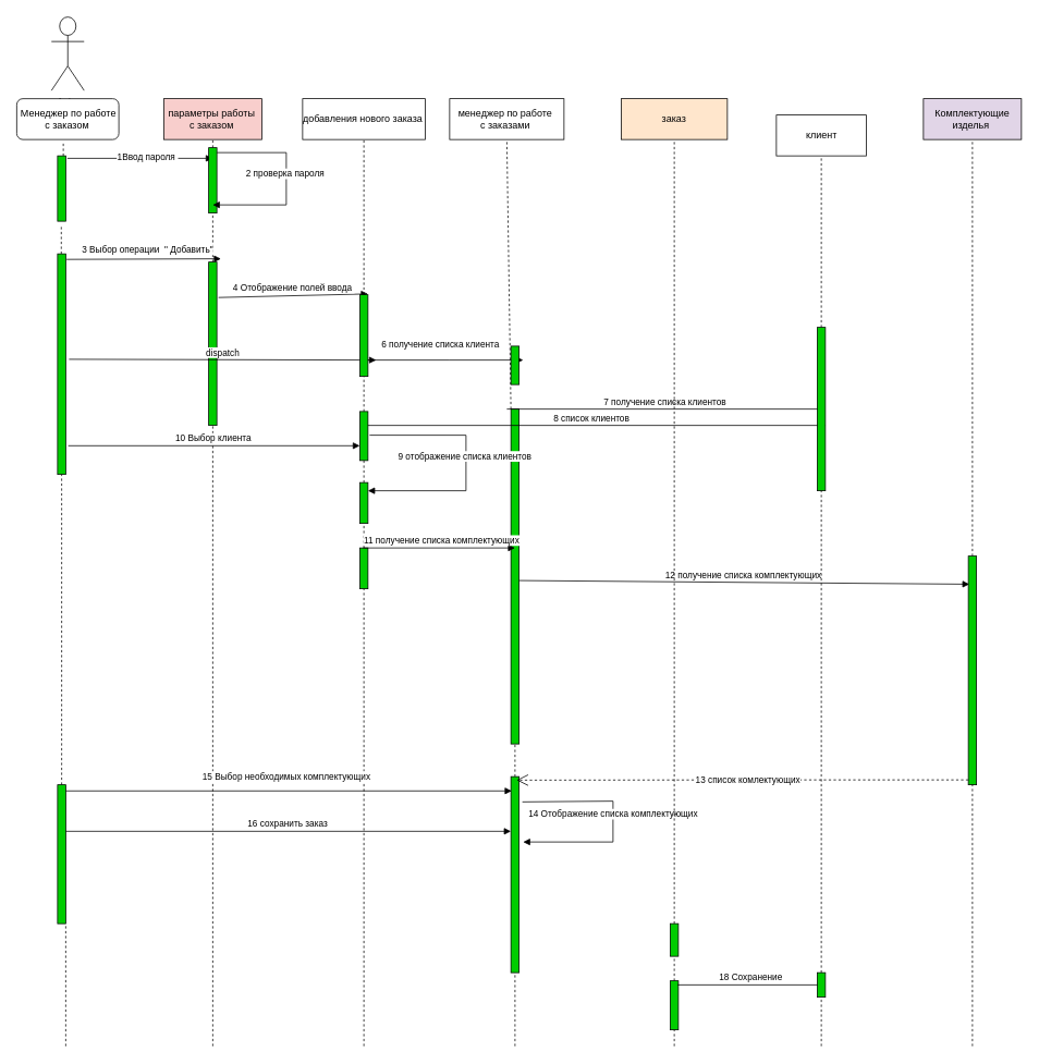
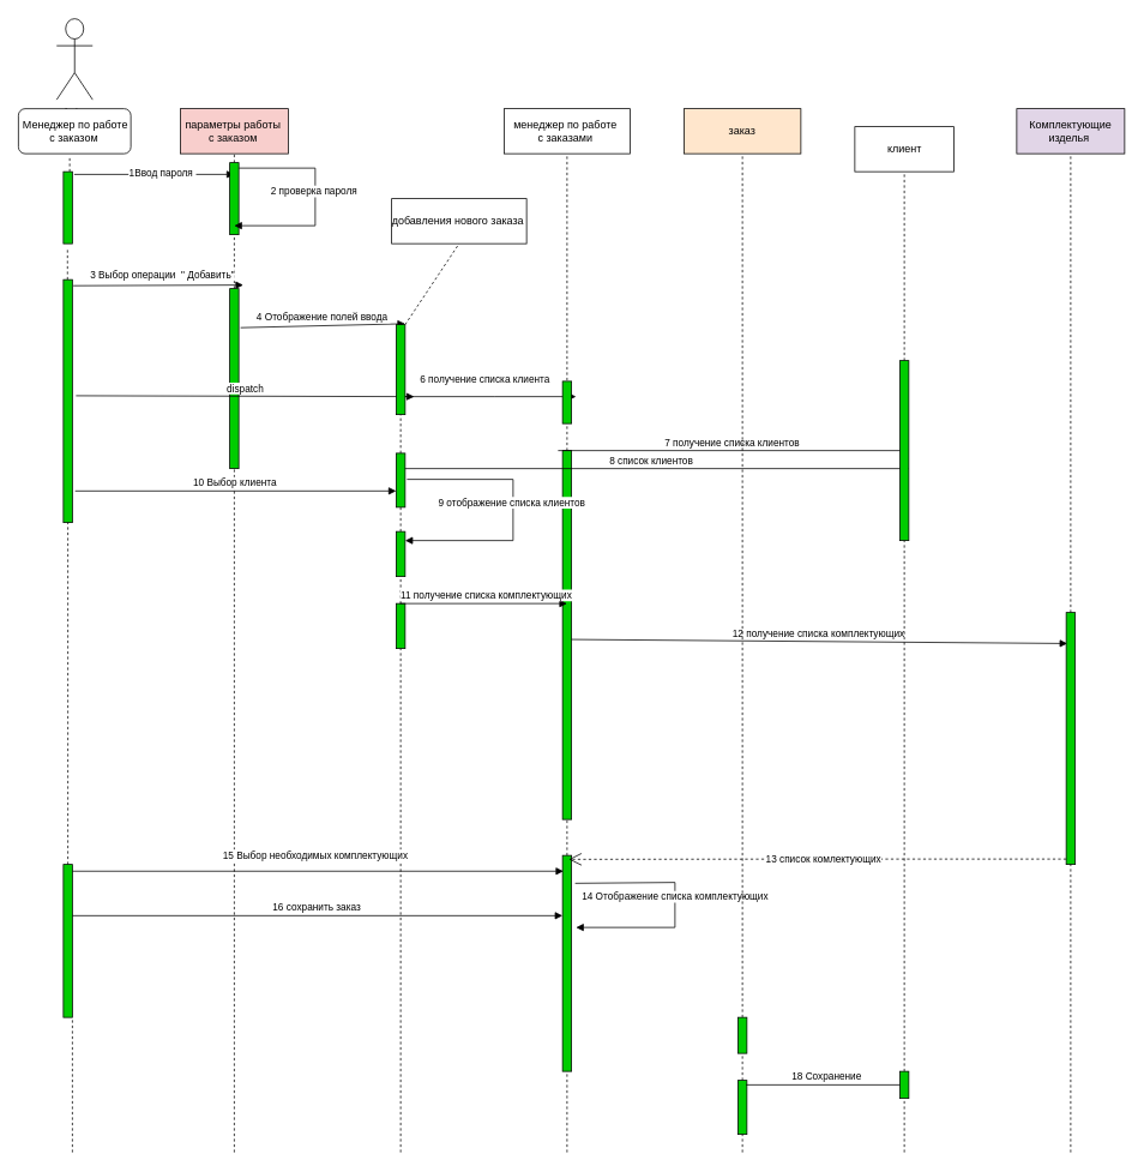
  <mxCell id="0" />
  <mxCell id="1" parent="0" />
  <mxCell id="2" value="Actor" style="shape=umlActor;verticalLabelPosition=bottom;verticalAlign=top;html=1;outlineConnect=0;" parent="1" vertex="1"><mxGeometry x="62.5" y="20" width="40" height="90" as="geometry" /></mxCell>
  <mxCell id="3" value="Менеджер по работе&lt;br&gt;с заказом&amp;nbsp;" style="html=1;rounded=1;" parent="1" vertex="1"><mxGeometry x="20" y="120" width="125" height="50" as="geometry" /></mxCell>
  <mxCell id="4" value="параметры работы&amp;nbsp;&lt;br&gt;с заказом&amp;nbsp;" style="html=1;fillColor=#f8cecc;" parent="1" vertex="1"><mxGeometry x="200" y="120" width="120" height="50" as="geometry" /></mxCell>
- <mxCell id="5" value="добавления нового заказа&amp;nbsp;" style="html=1;" parent="1" vertex="1"><mxGeometry x="370" y="120" width="150" height="50" as="geometry" /></mxCell>
- <mxCell id="6" value="менеджер по работе&amp;nbsp;&lt;br&gt;с заказами&amp;nbsp;" style="rounded=0;whiteSpace=wrap;html=1;" parent="1" vertex="1"><mxGeometry x="550" y="120" width="140" height="50" as="geometry" /></mxCell>
+ <mxCell id="5" value="добавления нового заказа&amp;nbsp;" style="html=1;" parent="1" vertex="1"><mxGeometry x="435" y="220" width="150" height="50" as="geometry" /></mxCell>
+ <mxCell id="6" value="менеджер по работе&amp;nbsp;&lt;br&gt;с заказами&amp;nbsp;" style="rounded=0;whiteSpace=wrap;html=1;" parent="1" vertex="1"><mxGeometry x="560" y="120" width="140" height="50" as="geometry" /></mxCell>
  <mxCell id="7" value="заказ" style="rounded=0;whiteSpace=wrap;html=1;fillColor=#ffe6cc;" parent="1" vertex="1"><mxGeometry x="760" y="120" width="130" height="50" as="geometry" /></mxCell>
  <mxCell id="8" value="клиент" style="html=1;" parent="1" vertex="1"><mxGeometry x="950" y="140" width="110" height="50" as="geometry" /></mxCell>
  <mxCell id="9" value="Комплектующие изделья&amp;nbsp;" style="rounded=0;whiteSpace=wrap;html=1;fillColor=#e1d5e7;" parent="1" vertex="1"><mxGeometry x="1130" y="120" width="120" height="50" as="geometry" /></mxCell>
  <mxCell id="10" value="" style="endArrow=none;dashed=1;html=1;rounded=0;entryX=0.456;entryY=1.08;entryDx=0;entryDy=0;entryPerimeter=0;startArrow=none;" parent="1" source="16" target="3" edge="1"><mxGeometry width="50" height="50" relative="1" as="geometry"><mxPoint x="77" y="630" as="sourcePoint" /><mxPoint x="680" y="280" as="targetPoint" /></mxGeometry></mxCell>
  <mxCell id="11" value="" style="endArrow=none;dashed=1;html=1;rounded=0;entryX=0.5;entryY=1;entryDx=0;entryDy=0;startArrow=none;" parent="1" source="19" target="4" edge="1"><mxGeometry width="50" height="50" relative="1" as="geometry"><mxPoint x="260" y="630" as="sourcePoint" /><mxPoint x="680" y="280" as="targetPoint" /></mxGeometry></mxCell>
  <mxCell id="12" value="" style="endArrow=none;dashed=1;html=1;rounded=0;entryX=0.5;entryY=1;entryDx=0;entryDy=0;startArrow=none;" parent="1" source="29" target="5" edge="1"><mxGeometry width="50" height="50" relative="1" as="geometry"><mxPoint x="450" y="640" as="sourcePoint" /><mxPoint x="680" y="280" as="targetPoint" /></mxGeometry></mxCell>
  <mxCell id="13" value="" style="endArrow=none;dashed=1;html=1;rounded=0;entryX=0.5;entryY=1;entryDx=0;entryDy=0;startArrow=none;" parent="1" source="33" target="6" edge="1"><mxGeometry width="50" height="50" relative="1" as="geometry"><mxPoint x="630" y="800" as="sourcePoint" /><mxPoint x="680" y="280" as="targetPoint" /></mxGeometry></mxCell>
  <mxCell id="14" value="" style="endArrow=none;dashed=1;html=1;rounded=0;entryX=0.5;entryY=1;entryDx=0;entryDy=0;startArrow=none;" parent="1" source="58" target="8" edge="1"><mxGeometry width="50" height="50" relative="1" as="geometry"><mxPoint x="1010" y="1280" as="sourcePoint" /><mxPoint x="680" y="280" as="targetPoint" /></mxGeometry></mxCell>
  <mxCell id="15" value="" style="endArrow=none;dashed=1;html=1;rounded=0;entryX=0.5;entryY=1;entryDx=0;entryDy=0;" parent="1" target="9" edge="1"><mxGeometry width="50" height="50" relative="1" as="geometry"><mxPoint x="1190" y="1280" as="sourcePoint" /><mxPoint x="680" y="280" as="targetPoint" /></mxGeometry></mxCell>
  <mxCell id="16" value="" style="html=1;points=[];perimeter=orthogonalPerimeter;fillColor=#00CC00;" parent="1" vertex="1"><mxGeometry x="70" y="190" width="10" height="80" as="geometry" /></mxCell>
  <mxCell id="17" value="" style="endArrow=none;dashed=1;html=1;rounded=0;entryX=0.456;entryY=1.08;entryDx=0;entryDy=0;entryPerimeter=0;startArrow=none;" parent="1" source="22" target="16" edge="1"><mxGeometry width="50" height="50" relative="1" as="geometry"><mxPoint x="77" y="630" as="sourcePoint" /><mxPoint x="77" y="174" as="targetPoint" /></mxGeometry></mxCell>
  <mxCell id="18" value="1Ввод пароля&amp;nbsp;" style="html=1;verticalAlign=bottom;endArrow=block;rounded=0;exitX=1.2;exitY=0.038;exitDx=0;exitDy=0;exitPerimeter=0;" parent="1" source="16" edge="1"><mxGeometry x="0.101" y="-7" width="80" relative="1" as="geometry"><mxPoint x="620" y="300" as="sourcePoint" /><mxPoint x="260" y="193" as="targetPoint" /><Array as="points" /><mxPoint as="offset" /></mxGeometry></mxCell>
  <mxCell id="19" value="" style="html=1;points=[];perimeter=orthogonalPerimeter;fillColor=#00CC00;" parent="1" vertex="1"><mxGeometry x="255" y="180" width="10" height="80" as="geometry" /></mxCell>
  <mxCell id="20" value="" style="endArrow=none;dashed=1;html=1;rounded=0;entryX=0.5;entryY=1;entryDx=0;entryDy=0;startArrow=none;" parent="1" source="25" target="19" edge="1"><mxGeometry width="50" height="50" relative="1" as="geometry"><mxPoint x="260" y="630" as="sourcePoint" /><mxPoint x="260" y="170" as="targetPoint" /></mxGeometry></mxCell>
  <mxCell id="21" value="2 проверка пароля&amp;nbsp;" style="html=1;verticalAlign=bottom;endArrow=block;rounded=0;exitX=1;exitY=0.075;exitDx=0;exitDy=0;exitPerimeter=0;" parent="1" source="19" edge="1"><mxGeometry width="80" relative="1" as="geometry"><mxPoint x="620" y="300" as="sourcePoint" /><mxPoint x="260" y="250" as="targetPoint" /><Array as="points"><mxPoint x="350" y="186" /><mxPoint x="350" y="250" /><mxPoint x="260" y="250" /></Array></mxGeometry></mxCell>
  <mxCell id="22" value="" style="html=1;points=[];perimeter=orthogonalPerimeter;fillColor=#00CC00;" parent="1" vertex="1"><mxGeometry x="70" y="310" width="10" height="270" as="geometry" /></mxCell>
  <mxCell id="23" value="" style="endArrow=none;dashed=1;html=1;rounded=0;startArrow=none;" parent="1" source="51" edge="1"><mxGeometry width="50" height="50" relative="1" as="geometry"><mxPoint x="80" y="1120" as="sourcePoint" /><mxPoint x="75" y="580" as="targetPoint" /></mxGeometry></mxCell>
  <mxCell id="24" value="3 Выбор операции&amp;nbsp; &quot; Добавить&quot;" style="html=1;verticalAlign=bottom;endArrow=block;rounded=0;exitX=1.1;exitY=0.025;exitDx=0;exitDy=0;exitPerimeter=0;" parent="1" source="22" edge="1"><mxGeometry x="0.048" y="2" width="80" relative="1" as="geometry"><mxPoint x="30" y="290" as="sourcePoint" /><mxPoint x="270" y="316" as="targetPoint" /><mxPoint as="offset" /></mxGeometry></mxCell>
  <mxCell id="25" value="" style="html=1;points=[];perimeter=orthogonalPerimeter;fillColor=#00CC00;" parent="1" vertex="1"><mxGeometry x="255" y="320" width="10" height="200" as="geometry" /></mxCell>
  <mxCell id="26" value="" style="endArrow=none;dashed=1;html=1;rounded=0;entryX=0.5;entryY=1;entryDx=0;entryDy=0;" parent="1" target="25" edge="1"><mxGeometry width="50" height="50" relative="1" as="geometry"><mxPoint x="260" y="1280" as="sourcePoint" /><mxPoint x="260" y="260" as="targetPoint" /></mxGeometry></mxCell>
  <mxCell id="27" value="4 Отображение полей ввода&amp;nbsp;" style="html=1;verticalAlign=bottom;endArrow=block;rounded=0;exitX=1.2;exitY=0.217;exitDx=0;exitDy=0;exitPerimeter=0;" parent="1" source="25" edge="1"><mxGeometry width="80" relative="1" as="geometry"><mxPoint x="620" y="500" as="sourcePoint" /><mxPoint x="450" y="359" as="targetPoint" /></mxGeometry></mxCell>
  <mxCell id="28" value="dispatch" style="html=1;verticalAlign=bottom;endArrow=block;rounded=0;exitX=1.4;exitY=0.478;exitDx=0;exitDy=0;exitPerimeter=0;" parent="1" source="22" edge="1"><mxGeometry width="80" relative="1" as="geometry"><mxPoint x="620" y="500" as="sourcePoint" /><mxPoint x="460" y="440" as="targetPoint" /></mxGeometry></mxCell>
  <mxCell id="29" value="" style="html=1;points=[];perimeter=orthogonalPerimeter;fillColor=#00CC00;" parent="1" vertex="1"><mxGeometry x="440" y="360" width="10" height="100" as="geometry" /></mxCell>
  <mxCell id="30" value="" style="endArrow=none;dashed=1;html=1;rounded=0;entryX=0.5;entryY=1;entryDx=0;entryDy=0;startArrow=none;" parent="1" source="37" target="29" edge="1"><mxGeometry width="50" height="50" relative="1" as="geometry"><mxPoint x="445" y="640" as="sourcePoint" /><mxPoint x="445" y="170" as="targetPoint" /></mxGeometry></mxCell>
  <mxCell id="31" value="6 получение списка клиента&amp;nbsp;" style="html=1;verticalAlign=bottom;endArrow=block;rounded=0;" parent="1" source="29" edge="1"><mxGeometry x="-0.053" y="10" width="80" relative="1" as="geometry"><mxPoint x="620" y="500" as="sourcePoint" /><mxPoint x="640" y="440" as="targetPoint" /><Array as="points"><mxPoint x="550" y="440" /></Array><mxPoint as="offset" /></mxGeometry></mxCell>
  <mxCell id="32" value="" style="html=1;points=[];perimeter=orthogonalPerimeter;fillColor=#00CC00;" parent="1" vertex="1"><mxGeometry x="625" y="423" width="10" height="47" as="geometry" /></mxCell>
  <mxCell id="33" value="" style="html=1;points=[];perimeter=orthogonalPerimeter;fillColor=#00CC00;" parent="1" vertex="1"><mxGeometry x="625" y="500" width="10" height="410" as="geometry" /></mxCell>
  <mxCell id="34" value="" style="endArrow=none;dashed=1;html=1;rounded=0;entryX=0.5;entryY=1;entryDx=0;entryDy=0;startArrow=none;" parent="1" target="33" edge="1"><mxGeometry width="50" height="50" relative="1" as="geometry"><mxPoint x="630" y="1280" as="sourcePoint" /><mxPoint x="630" y="170" as="targetPoint" /></mxGeometry></mxCell>
  <mxCell id="35" value="7 получение списка клиентов&amp;nbsp;" style="html=1;verticalAlign=bottom;endArrow=block;rounded=0;" parent="1" edge="1"><mxGeometry width="80" relative="1" as="geometry"><mxPoint x="620" y="500" as="sourcePoint" /><mxPoint x="1010" y="500" as="targetPoint" /></mxGeometry></mxCell>
  <mxCell id="36" value="8 список клиентов&amp;nbsp;" style="html=1;verticalAlign=bottom;endArrow=block;rounded=0;" parent="1" edge="1"><mxGeometry width="80" relative="1" as="geometry"><mxPoint x="1010" y="520" as="sourcePoint" /><mxPoint x="440" y="520" as="targetPoint" /></mxGeometry></mxCell>
  <mxCell id="37" value="" style="html=1;points=[];perimeter=orthogonalPerimeter;fillColor=#00CC00;" parent="1" vertex="1"><mxGeometry x="440" y="503" width="10" height="60" as="geometry" /></mxCell>
  <mxCell id="38" value="" style="endArrow=none;dashed=1;html=1;rounded=0;entryX=0.5;entryY=1;entryDx=0;entryDy=0;startArrow=none;" parent="1" source="40" target="37" edge="1"><mxGeometry width="50" height="50" relative="1" as="geometry"><mxPoint x="445" y="640" as="sourcePoint" /><mxPoint x="445" y="460" as="targetPoint" /></mxGeometry></mxCell>
  <mxCell id="39" value="9 отображение списка клиентов&amp;nbsp;" style="html=1;verticalAlign=bottom;endArrow=block;rounded=0;exitX=1.2;exitY=0.483;exitDx=0;exitDy=0;exitPerimeter=0;" parent="1" source="37" edge="1"><mxGeometry width="80" relative="1" as="geometry"><mxPoint x="620" y="500" as="sourcePoint" /><mxPoint x="450" y="600" as="targetPoint" /><Array as="points"><mxPoint x="570" y="532" /><mxPoint x="570" y="600" /></Array></mxGeometry></mxCell>
  <mxCell id="40" value="" style="html=1;points=[];perimeter=orthogonalPerimeter;fillColor=#00CC00;" parent="1" vertex="1"><mxGeometry x="440" y="590" width="10" height="50" as="geometry" /></mxCell>
  <mxCell id="41" value="" style="endArrow=none;dashed=1;html=1;rounded=0;entryX=0.5;entryY=1;entryDx=0;entryDy=0;startArrow=none;" parent="1" source="43" target="40" edge="1"><mxGeometry width="50" height="50" relative="1" as="geometry"><mxPoint x="445" y="800" as="sourcePoint" /><mxPoint x="445" y="563" as="targetPoint" /></mxGeometry></mxCell>
  <mxCell id="42" value="10 Выбор клиента&amp;nbsp;" style="html=1;verticalAlign=bottom;endArrow=block;rounded=0;exitX=1.3;exitY=0.87;exitDx=0;exitDy=0;exitPerimeter=0;" parent="1" source="22" edge="1" target="37"><mxGeometry width="80" relative="1" as="geometry"><mxPoint x="620" y="500" as="sourcePoint" /><mxPoint x="445" y="540" as="targetPoint" /><Array as="points" /></mxGeometry></mxCell>
  <mxCell id="43" value="" style="html=1;points=[];perimeter=orthogonalPerimeter;fillColor=#00CC00;" parent="1" vertex="1"><mxGeometry x="440" y="670" width="10" height="50" as="geometry" /></mxCell>
  <mxCell id="44" value="" style="endArrow=none;dashed=1;html=1;rounded=0;entryX=0.5;entryY=1;entryDx=0;entryDy=0;" parent="1" target="43" edge="1"><mxGeometry width="50" height="50" relative="1" as="geometry"><mxPoint x="445" y="1280" as="sourcePoint" /><mxPoint x="445" y="640" as="targetPoint" /></mxGeometry></mxCell>
  <mxCell id="45" value="11 получение списка комплектующих" style="html=1;verticalAlign=bottom;endArrow=block;rounded=0;exitX=0.4;exitY=0;exitDx=0;exitDy=0;exitPerimeter=0;" parent="1" source="43" edge="1"><mxGeometry x="0.032" width="80" relative="1" as="geometry"><mxPoint x="620" y="670" as="sourcePoint" /><mxPoint x="630" y="670" as="targetPoint" /><mxPoint as="offset" /></mxGeometry></mxCell>
  <mxCell id="46" value="12 получение списка комплектующих&amp;nbsp;" style="html=1;verticalAlign=bottom;endArrow=block;rounded=0;exitX=1;exitY=0.512;exitDx=0;exitDy=0;exitPerimeter=0;entryX=0.129;entryY=0.123;entryDx=0;entryDy=0;entryPerimeter=0;" parent="1" source="33" edge="1" target="47"><mxGeometry width="80" relative="1" as="geometry"><mxPoint x="620" y="570" as="sourcePoint" /><mxPoint x="1190" y="705" as="targetPoint" /></mxGeometry></mxCell>
  <mxCell id="47" value="" style="html=1;points=[];perimeter=orthogonalPerimeter;fillColor=#00CC00;" parent="1" vertex="1"><mxGeometry x="1185" y="680" width="10" height="280" as="geometry" /></mxCell>
  <mxCell id="48" value="" style="html=1;points=[];perimeter=orthogonalPerimeter;fillColor=#00CC00;" parent="1" vertex="1"><mxGeometry x="625" y="950" width="10" height="240" as="geometry" /></mxCell>
  <mxCell id="49" value="13 список комлектующих" style="endArrow=open;endSize=12;dashed=1;html=1;rounded=0;entryX=0.7;entryY=0.018;entryDx=0;entryDy=0;entryPerimeter=0;" parent="1" source="47" target="48" edge="1"><mxGeometry x="-0.023" width="160" relative="1" as="geometry"><mxPoint x="580" y="870" as="sourcePoint" /><mxPoint x="740" y="870" as="targetPoint" /><Array as="points"><mxPoint x="920" y="954" /></Array><mxPoint as="offset" /></mxGeometry></mxCell>
  <mxCell id="50" value="14 Отображение списка комплектующих" style="html=1;verticalAlign=bottom;endArrow=block;rounded=0;exitX=1.4;exitY=0.129;exitDx=0;exitDy=0;exitPerimeter=0;" parent="1" source="48" edge="1"><mxGeometry width="80" relative="1" as="geometry"><mxPoint x="620" y="770" as="sourcePoint" /><mxPoint x="640" y="1030" as="targetPoint" /><Array as="points"><mxPoint x="750" y="980" /><mxPoint x="750" y="1030" /></Array></mxGeometry></mxCell>
  <mxCell id="51" value="" style="html=1;points=[];perimeter=orthogonalPerimeter;fillColor=#00CC00;" parent="1" vertex="1"><mxGeometry x="70" y="960" width="10" height="170" as="geometry" /></mxCell>
  <mxCell id="52" value="" style="endArrow=none;dashed=1;html=1;rounded=0;" parent="1" target="51" edge="1"><mxGeometry width="50" height="50" relative="1" as="geometry"><mxPoint x="80" y="1280" as="sourcePoint" /><mxPoint x="75" y="580" as="targetPoint" /></mxGeometry></mxCell>
  <mxCell id="53" value="15 Выбор необходимых комплектующих" style="html=1;verticalAlign=bottom;endArrow=block;rounded=0;entryX=0.1;entryY=0.073;entryDx=0;entryDy=0;entryPerimeter=0;" parent="1" source="51" target="48" edge="1"><mxGeometry x="-0.011" y="9" width="80" relative="1" as="geometry"><mxPoint x="90" y="880" as="sourcePoint" /><mxPoint x="700" y="870" as="targetPoint" /><mxPoint as="offset" /></mxGeometry></mxCell>
  <mxCell id="54" value="16 сохранить заказ&amp;nbsp;" style="html=1;verticalAlign=bottom;endArrow=block;rounded=0;exitX=1;exitY=0.335;exitDx=0;exitDy=0;exitPerimeter=0;" parent="1" source="51" target="48" edge="1"><mxGeometry width="80" relative="1" as="geometry"><mxPoint x="620" y="870" as="sourcePoint" /><mxPoint x="700" y="870" as="targetPoint" /></mxGeometry></mxCell>
  <mxCell id="55" value="" style="endArrow=none;dashed=1;html=1;rounded=0;entryX=0.5;entryY=1;entryDx=0;entryDy=0;startArrow=none;" parent="1" source="56" target="7" edge="1"><mxGeometry width="50" height="50" relative="1" as="geometry"><mxPoint x="830" y="1280" as="sourcePoint" /><mxPoint x="680" y="350" as="targetPoint" /></mxGeometry></mxCell>
  <mxCell id="56" value="" style="html=1;points=[];perimeter=orthogonalPerimeter;fillColor=#00CC00;" parent="1" vertex="1"><mxGeometry x="820" y="1130" width="10" height="40" as="geometry" /></mxCell>
  <mxCell id="57" value="" style="endArrow=none;dashed=1;html=1;rounded=0;entryX=0.5;entryY=1;entryDx=0;entryDy=0;startArrow=none;" parent="1" source="60" target="56" edge="1"><mxGeometry width="50" height="50" relative="1" as="geometry"><mxPoint x="825" y="1280" as="sourcePoint" /><mxPoint x="825" y="170" as="targetPoint" /></mxGeometry></mxCell>
  <mxCell id="58" value="" style="html=1;points=[];perimeter=orthogonalPerimeter;fillColor=#00CC00;" parent="1" vertex="1"><mxGeometry x="1000" y="400" width="10" height="200" as="geometry" /></mxCell>
  <mxCell id="59" value="" style="endArrow=none;dashed=1;html=1;rounded=0;entryX=0.5;entryY=1;entryDx=0;entryDy=0;startArrow=none;" parent="1" source="63" target="58" edge="1"><mxGeometry width="50" height="50" relative="1" as="geometry"><mxPoint x="1010" y="1280" as="sourcePoint" /><mxPoint x="1005" y="170" as="targetPoint" /></mxGeometry></mxCell>
  <mxCell id="60" value="" style="html=1;points=[];perimeter=orthogonalPerimeter;fillColor=#00CC00;" parent="1" vertex="1"><mxGeometry x="820" y="1200" width="10" height="60" as="geometry" /></mxCell>
  <mxCell id="61" value="" style="endArrow=none;dashed=1;html=1;rounded=0;entryX=0.5;entryY=1;entryDx=0;entryDy=0;" parent="1" target="60" edge="1"><mxGeometry width="50" height="50" relative="1" as="geometry"><mxPoint x="825" y="1280" as="sourcePoint" /><mxPoint x="825" y="1170" as="targetPoint" /></mxGeometry></mxCell>
  <mxCell id="62" value="18 Сохранение&amp;nbsp;" style="html=1;verticalAlign=bottom;endArrow=block;rounded=0;exitX=0.9;exitY=0.083;exitDx=0;exitDy=0;exitPerimeter=0;" parent="1" source="60" edge="1"><mxGeometry width="80" relative="1" as="geometry"><mxPoint x="620" y="1120" as="sourcePoint" /><mxPoint x="1010" y="1205" as="targetPoint" /></mxGeometry></mxCell>
  <mxCell id="63" value="" style="html=1;points=[];perimeter=orthogonalPerimeter;fillColor=#00CC00;" parent="1" vertex="1"><mxGeometry x="1000" y="1190" width="10" height="30" as="geometry" /></mxCell>
  <mxCell id="64" value="" style="endArrow=none;dashed=1;html=1;rounded=0;entryX=0.5;entryY=1;entryDx=0;entryDy=0;" parent="1" target="63" edge="1"><mxGeometry width="50" height="50" relative="1" as="geometry"><mxPoint x="1005" y="1280" as="sourcePoint" /><mxPoint x="1005" y="600" as="targetPoint" /></mxGeometry></mxCell>
